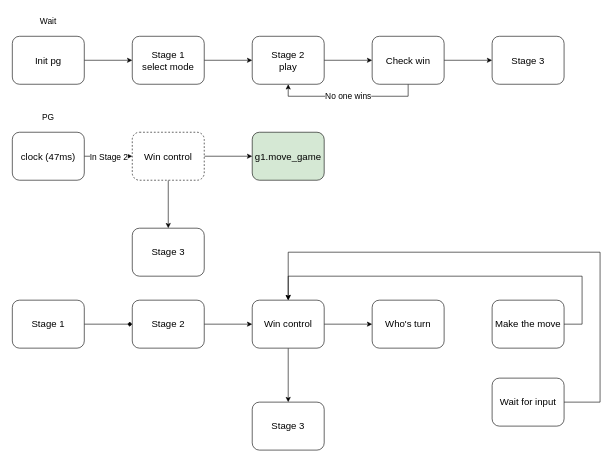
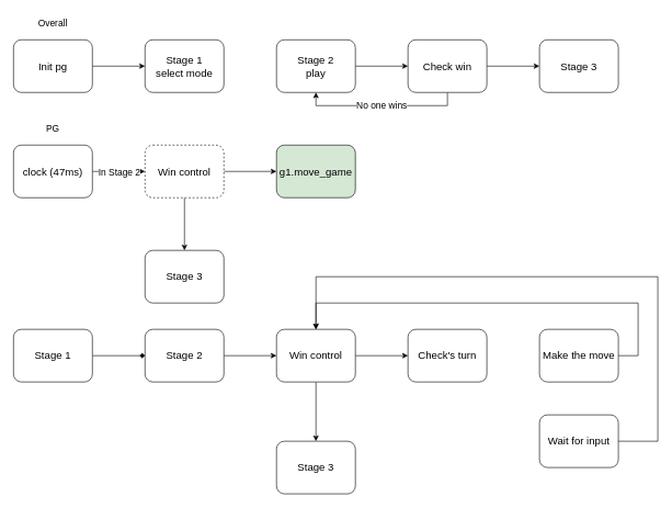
  <mxCell id="0" />
  <mxCell id="1" parent="0" />
  <mxCell id="2" value="" style="edgeStyle=orthogonalEdgeStyle;rounded=0;orthogonalLoop=1;jettySize=auto;html=1;" parent="1" source="3" target="5" edge="1"><mxGeometry relative="1" as="geometry" /></mxCell>
  <mxCell id="3" value="&lt;font style=&quot;font-size: 16px;&quot;&gt;Init pg&lt;/font&gt;" style="rounded=1;whiteSpace=wrap;html=1;" parent="1" vertex="1"><mxGeometry x="20" y="60" width="120" height="80" as="geometry" /></mxCell>
- <mxCell id="4" value="" style="edgeStyle=orthogonalEdgeStyle;rounded=0;orthogonalLoop=1;jettySize=auto;html=1;" parent="1" source="5" target="7" edge="1"><mxGeometry relative="1" as="geometry" /></mxCell>
  <mxCell id="5" value="&lt;font style=&quot;font-size: 16px;&quot;&gt;Stage 1&lt;/font&gt;&lt;div&gt;&lt;font style=&quot;font-size: 16px;&quot;&gt;select mode&lt;/font&gt;&lt;/div&gt;" style="rounded=1;whiteSpace=wrap;html=1;" parent="1" vertex="1"><mxGeometry x="220" y="60" width="120" height="80" as="geometry" /></mxCell>
  <mxCell id="6" value="" style="edgeStyle=orthogonalEdgeStyle;rounded=0;orthogonalLoop=1;jettySize=auto;html=1;" parent="1" source="7" target="10" edge="1"><mxGeometry relative="1" as="geometry" /></mxCell>
  <mxCell id="7" value="&lt;font style=&quot;font-size: 16px;&quot;&gt;Stage 2&lt;/font&gt;&lt;div&gt;&lt;span style=&quot;font-size: 16px;&quot;&gt;play&lt;/span&gt;&lt;/div&gt;" style="rounded=1;whiteSpace=wrap;html=1;" parent="1" vertex="1"><mxGeometry x="420" y="60" width="120" height="80" as="geometry" /></mxCell>
  <mxCell id="8" value="&lt;font style=&quot;font-size: 14px;&quot;&gt;No one wins&lt;/font&gt;" style="edgeStyle=orthogonalEdgeStyle;rounded=0;orthogonalLoop=1;jettySize=auto;html=1;exitX=0.5;exitY=1;exitDx=0;exitDy=0;entryX=0.5;entryY=1;entryDx=0;entryDy=0;" parent="1" source="10" target="7" edge="1"><mxGeometry relative="1" as="geometry" /></mxCell>
  <mxCell id="9" value="" style="edgeStyle=orthogonalEdgeStyle;rounded=0;orthogonalLoop=1;jettySize=auto;html=1;" parent="1" source="10" target="11" edge="1"><mxGeometry relative="1" as="geometry" /></mxCell>
  <mxCell id="10" value="&lt;span style=&quot;font-size: 16px;&quot;&gt;Check win&lt;/span&gt;" style="rounded=1;whiteSpace=wrap;html=1;" parent="1" vertex="1"><mxGeometry x="620" y="60" width="120" height="80" as="geometry" /></mxCell>
  <mxCell id="11" value="&lt;span style=&quot;font-size: 16px;&quot;&gt;Stage 3&lt;/span&gt;" style="rounded=1;whiteSpace=wrap;html=1;" parent="1" vertex="1"><mxGeometry x="820" y="60" width="120" height="80" as="geometry" /></mxCell>
  <mxCell id="12" value="" style="edgeStyle=orthogonalEdgeStyle;rounded=0;orthogonalLoop=1;jettySize=auto;html=1;" parent="1" source="14" target="17" edge="1"><mxGeometry relative="1" as="geometry" /></mxCell>
  <mxCell id="13" value="&lt;font style=&quot;font-size: 14px;&quot;&gt;In Stage 2&lt;/font&gt;" style="edgeLabel;html=1;align=center;verticalAlign=middle;resizable=0;points=[];" parent="12" vertex="1" connectable="0"><mxGeometry x="0.009" relative="1" as="geometry"><mxPoint as="offset" /></mxGeometry></mxCell>
  <mxCell id="14" value="&lt;span style=&quot;font-size: 16px;&quot;&gt;clock (47ms)&lt;/span&gt;" style="rounded=1;whiteSpace=wrap;html=1;" parent="1" vertex="1"><mxGeometry x="20" y="220" width="120" height="80" as="geometry" /></mxCell>
  <mxCell id="15" value="" style="edgeStyle=orthogonalEdgeStyle;rounded=0;orthogonalLoop=1;jettySize=auto;html=1;" parent="1" source="17" target="18" edge="1"><mxGeometry relative="1" as="geometry" /></mxCell>
  <mxCell id="16" value="" style="edgeStyle=orthogonalEdgeStyle;rounded=0;orthogonalLoop=1;jettySize=auto;html=1;" parent="1" source="17" target="19" edge="1"><mxGeometry relative="1" as="geometry" /></mxCell>
  <mxCell id="17" value="&lt;span style=&quot;font-size: 16px;&quot;&gt;Win control&lt;/span&gt;" style="rounded=1;whiteSpace=wrap;html=1;dashed=1;" parent="1" vertex="1"><mxGeometry x="220" y="220" width="120" height="80" as="geometry" /></mxCell>
  <mxCell id="18" value="&lt;span style=&quot;font-size: 16px;&quot;&gt;g1.move_game&lt;/span&gt;" style="rounded=1;whiteSpace=wrap;html=1;fillColor=#d5e8d4;" parent="1" vertex="1"><mxGeometry x="420" y="220" width="120" height="80" as="geometry" /></mxCell>
  <mxCell id="19" value="&lt;span style=&quot;font-size: 16px;&quot;&gt;Stage 3&lt;/span&gt;" style="rounded=1;whiteSpace=wrap;html=1;" parent="1" vertex="1"><mxGeometry x="220" y="380" width="120" height="80" as="geometry" /></mxCell>
  <mxCell id="20" value="" style="edgeStyle=orthogonalEdgeStyle;rounded=0;orthogonalLoop=1;jettySize=auto;html=1;endArrow=diamond;" edge="1" parent="1" source="21" target="25"><mxGeometry relative="1" as="geometry" /></mxCell>
  <mxCell id="21" value="&lt;span style=&quot;font-size: 16px;&quot;&gt;Stage 1&lt;/span&gt;" style="rounded=1;whiteSpace=wrap;html=1;" vertex="1" parent="1"><mxGeometry x="20" y="500" width="120" height="80" as="geometry" /></mxCell>
- <mxCell id="22" value="&lt;font style=&quot;font-size: 14px;&quot;&gt;Wait&lt;/font&gt;" style="text;html=1;align=center;verticalAlign=middle;whiteSpace=wrap;rounded=0;" vertex="1" parent="1"><mxGeometry x="50" width="60" height="30" as="geometry" y="20" /></mxCell>
+ <mxCell id="22" value="&lt;font style=&quot;font-size: 14px;&quot;&gt;Overall&lt;/font&gt;" style="text;html=1;align=center;verticalAlign=middle;whiteSpace=wrap;rounded=0;" vertex="1" parent="1"><mxGeometry x="50" width="60" height="30" as="geometry" y="20" /></mxCell>
  <mxCell id="23" value="&lt;font style=&quot;font-size: 14px;&quot;&gt;PG&lt;/font&gt;" style="text;html=1;align=center;verticalAlign=middle;whiteSpace=wrap;rounded=0;" vertex="1" parent="1"><mxGeometry x="50" y="180" width="60" height="30" as="geometry" /></mxCell>
  <mxCell id="24" value="" style="edgeStyle=orthogonalEdgeStyle;rounded=0;orthogonalLoop=1;jettySize=auto;html=1;" edge="1" parent="1" source="25" target="33"><mxGeometry relative="1" as="geometry" /></mxCell>
  <mxCell id="25" value="&lt;span style=&quot;font-size: 16px;&quot;&gt;Stage 2&lt;/span&gt;" style="rounded=1;whiteSpace=wrap;html=1;" vertex="1" parent="1"><mxGeometry x="220" y="500" width="120" height="80" as="geometry" /></mxCell>
- <mxCell id="26" value="&lt;span style=&quot;font-size: 16px;&quot;&gt;Who's turn&lt;/span&gt;" style="rounded=1;whiteSpace=wrap;html=1;" vertex="1" parent="1"><mxGeometry x="620" y="500" width="120" height="80" as="geometry" /></mxCell>
+ <mxCell id="26" value="&lt;span style=&quot;font-size: 16px;&quot;&gt;Check's turn&lt;/span&gt;" style="rounded=1;whiteSpace=wrap;html=1;" vertex="1" parent="1"><mxGeometry x="620" y="500" width="120" height="80" as="geometry" /></mxCell>
  <mxCell id="27" style="edgeStyle=orthogonalEdgeStyle;rounded=0;orthogonalLoop=1;jettySize=auto;html=1;exitX=1;exitY=0.5;exitDx=0;exitDy=0;entryX=0.5;entryY=0;entryDx=0;entryDy=0;" edge="1" parent="1" source="28" target="33"><mxGeometry relative="1" as="geometry"><Array as="points"><mxPoint x="970" y="540" /><mxPoint x="970" y="460" /><mxPoint x="480" y="460" /></Array></mxGeometry></mxCell>
  <mxCell id="28" value="&lt;span style=&quot;font-size: 16px;&quot;&gt;Make the move&lt;/span&gt;" style="rounded=1;whiteSpace=wrap;html=1;" vertex="1" parent="1"><mxGeometry x="820" y="500" width="120" height="80" as="geometry" /></mxCell>
  <mxCell id="29" style="edgeStyle=orthogonalEdgeStyle;rounded=0;orthogonalLoop=1;jettySize=auto;html=1;exitX=1;exitY=0.5;exitDx=0;exitDy=0;entryX=0.5;entryY=0;entryDx=0;entryDy=0;" edge="1" parent="1" source="30" target="33"><mxGeometry relative="1" as="geometry"><Array as="points"><mxPoint x="1000" y="670" /><mxPoint x="1000" y="420" /><mxPoint x="480" y="420" /></Array></mxGeometry></mxCell>
  <mxCell id="30" value="&lt;span style=&quot;font-size: 16px;&quot;&gt;Wait for input&lt;/span&gt;" style="rounded=1;whiteSpace=wrap;html=1;" vertex="1" parent="1"><mxGeometry x="820" y="630" width="120" height="80" as="geometry" /></mxCell>
  <mxCell id="31" style="edgeStyle=orthogonalEdgeStyle;rounded=0;orthogonalLoop=1;jettySize=auto;html=1;exitX=1;exitY=0.5;exitDx=0;exitDy=0;entryX=0;entryY=0.5;entryDx=0;entryDy=0;" edge="1" parent="1" source="33" target="26"><mxGeometry relative="1" as="geometry" /></mxCell>
  <mxCell id="32" value="" style="edgeStyle=orthogonalEdgeStyle;rounded=0;orthogonalLoop=1;jettySize=auto;html=1;" edge="1" parent="1" source="33" target="34"><mxGeometry relative="1" as="geometry" /></mxCell>
  <mxCell id="33" value="&lt;span style=&quot;font-size: 16px;&quot;&gt;Win control&lt;/span&gt;" style="rounded=1;whiteSpace=wrap;html=1;" vertex="1" parent="1"><mxGeometry x="420" y="500" width="120" height="80" as="geometry" /></mxCell>
  <mxCell id="34" value="&lt;span style=&quot;font-size: 16px;&quot;&gt;Stage 3&lt;/span&gt;" style="rounded=1;whiteSpace=wrap;html=1;" vertex="1" parent="1"><mxGeometry x="420" y="670" width="120" height="80" as="geometry" /></mxCell>
